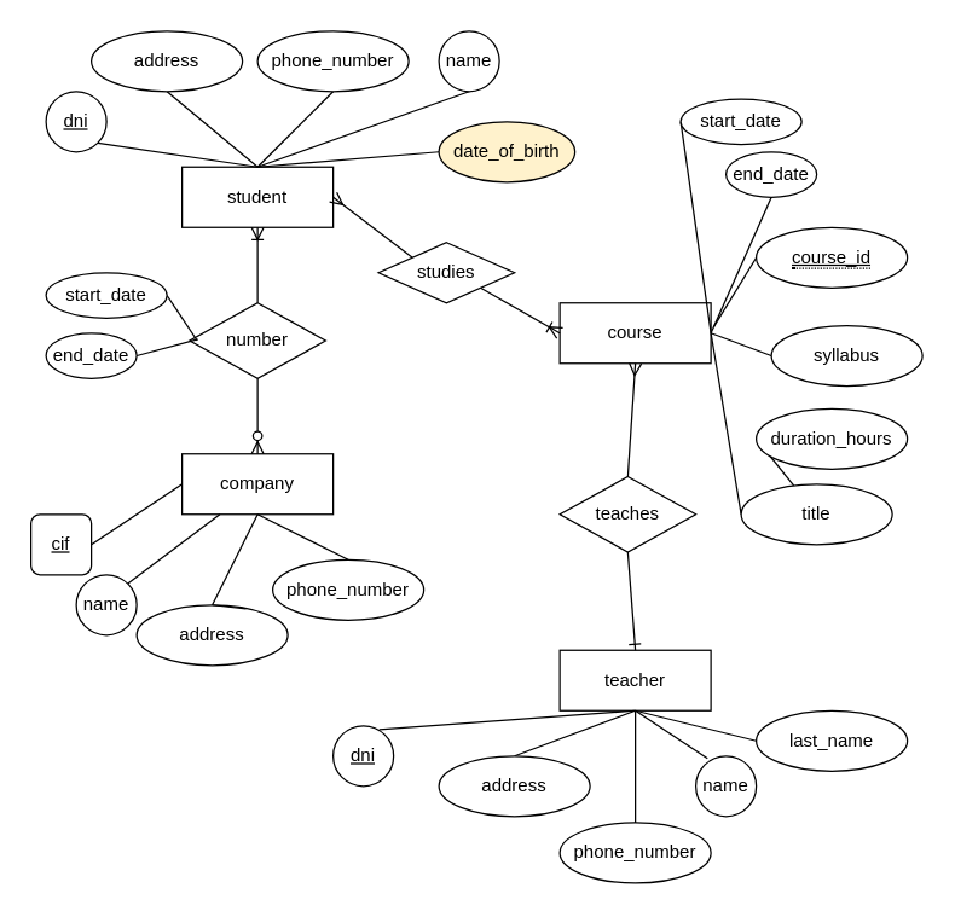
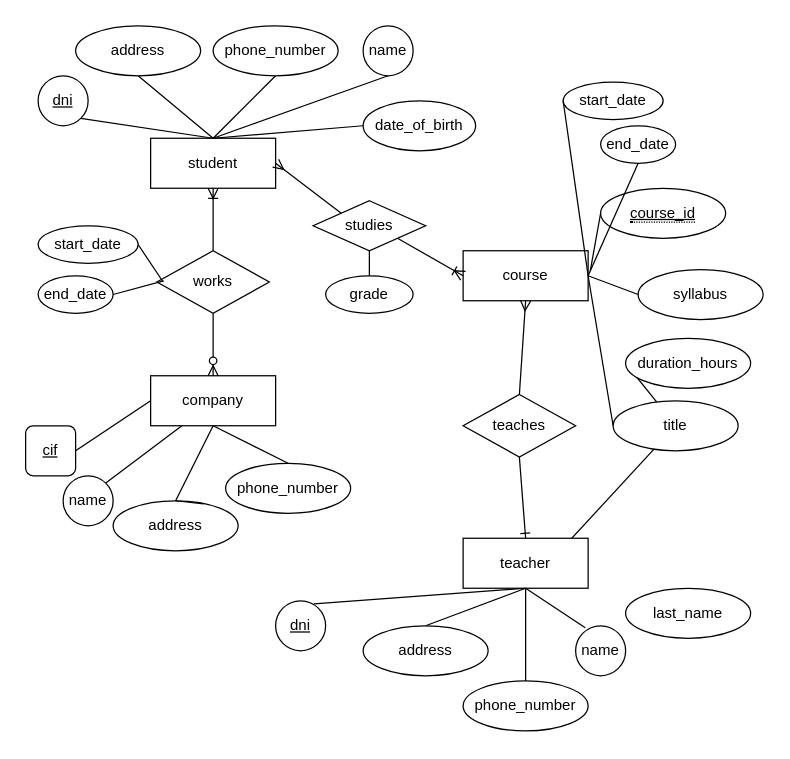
  <mxCell id="0" />
  <mxCell id="1" parent="0" />
  <mxCell id="2" value="student" style="whiteSpace=wrap;html=1;align=center;" vertex="1" parent="1"><mxGeometry x="120" y="110" width="100" height="40" as="geometry" /></mxCell>
  <mxCell id="3" style="edgeStyle=none;rounded=0;orthogonalLoop=1;jettySize=auto;html=1;exitX=0.5;exitY=1;exitDx=0;exitDy=0;entryX=0.5;entryY=0;entryDx=0;entryDy=0;endArrow=none;endFill=0;" edge="1" parent="1" source="4" target="2"><mxGeometry relative="1" as="geometry" /></mxCell>
  <mxCell id="4" value="address" style="ellipse;whiteSpace=wrap;html=1;align=center;" vertex="1" parent="1"><mxGeometry x="60" y="20" width="100" height="40" as="geometry" /></mxCell>
  <mxCell id="5" style="rounded=0;orthogonalLoop=1;jettySize=auto;html=1;exitX=1;exitY=1;exitDx=0;exitDy=0;entryX=0.5;entryY=0;entryDx=0;entryDy=0;endArrow=none;endFill=0;" edge="1" parent="1" source="6" target="2"><mxGeometry relative="1" as="geometry" /></mxCell>
  <mxCell id="6" value="dni" style="ellipse;whiteSpace=wrap;html=1;align=center;fontStyle=4;" vertex="1" parent="1"><mxGeometry x="30" y="60" width="40" height="40" as="geometry" /></mxCell>
  <mxCell id="7" style="edgeStyle=none;rounded=0;orthogonalLoop=1;jettySize=auto;html=1;exitX=0.5;exitY=1;exitDx=0;exitDy=0;endArrow=none;endFill=0;" edge="1" parent="1" source="8"><mxGeometry relative="1" as="geometry"><mxPoint x="170" y="110" as="targetPoint" /></mxGeometry></mxCell>
  <mxCell id="8" value="phone_number" style="ellipse;whiteSpace=wrap;html=1;align=center;" vertex="1" parent="1"><mxGeometry x="170" y="20" width="100" height="40" as="geometry" /></mxCell>
  <mxCell id="9" style="edgeStyle=none;rounded=0;orthogonalLoop=1;jettySize=auto;html=1;exitX=0.5;exitY=1;exitDx=0;exitDy=0;endArrow=none;endFill=0;" edge="1" parent="1" source="10"><mxGeometry relative="1" as="geometry"><mxPoint x="170" y="110" as="targetPoint" /></mxGeometry></mxCell>
  <mxCell id="10" value="name" style="ellipse;whiteSpace=wrap;html=1;align=center;" vertex="1" parent="1"><mxGeometry x="290" y="20" width="40" height="40" as="geometry" /></mxCell>
  <mxCell id="11" style="edgeStyle=none;rounded=0;orthogonalLoop=1;jettySize=auto;html=1;exitX=0;exitY=0.5;exitDx=0;exitDy=0;endArrow=none;endFill=0;" edge="1" parent="1" source="12"><mxGeometry relative="1" as="geometry"><mxPoint x="170" y="110" as="targetPoint" /></mxGeometry></mxCell>
- <mxCell id="12" value="date_of_birth" style="ellipse;whiteSpace=wrap;html=1;align=center;fillColor=#fff2cc;" vertex="1" parent="1"><mxGeometry x="290" y="80" width="90" height="40" as="geometry" /></mxCell>
+ <mxCell id="12" value="date_of_birth" style="ellipse;whiteSpace=wrap;html=1;align=center;" vertex="1" parent="1"><mxGeometry x="290" y="80" width="90" height="40" as="geometry" /></mxCell>
  <mxCell id="13" value="company" style="whiteSpace=wrap;html=1;align=center;" vertex="1" parent="1"><mxGeometry x="120" y="300" width="100" height="40" as="geometry" /></mxCell>
  <mxCell id="14" style="edgeStyle=none;rounded=0;orthogonalLoop=1;jettySize=auto;html=1;exitX=1;exitY=0.5;exitDx=0;exitDy=0;entryX=0;entryY=0.5;entryDx=0;entryDy=0;endArrow=none;endFill=0;" edge="1" parent="1" source="15" target="13"><mxGeometry relative="1" as="geometry" /></mxCell>
  <mxCell id="15" value="cif" style="whiteSpace=wrap;html=1;align=center;fontStyle=4;rounded=1;" vertex="1" parent="1"><mxGeometry x="20" y="340" width="40" height="40" as="geometry" /></mxCell>
  <mxCell id="16" style="edgeStyle=none;rounded=0;orthogonalLoop=1;jettySize=auto;html=1;exitX=0.5;exitY=0;exitDx=0;exitDy=0;endArrow=none;endFill=0;" edge="1" parent="1" source="17"><mxGeometry relative="1" as="geometry"><mxPoint x="170" y="340" as="targetPoint" /></mxGeometry></mxCell>
  <mxCell id="17" value="phone_number" style="ellipse;whiteSpace=wrap;html=1;align=center;" vertex="1" parent="1"><mxGeometry x="180" y="370" width="100" height="40" as="geometry" /></mxCell>
  <mxCell id="18" style="edgeStyle=none;rounded=0;orthogonalLoop=1;jettySize=auto;html=1;exitX=1;exitY=0;exitDx=0;exitDy=0;entryX=0.25;entryY=1;entryDx=0;entryDy=0;endArrow=none;endFill=0;" edge="1" parent="1" source="19" target="13"><mxGeometry relative="1" as="geometry" /></mxCell>
  <mxCell id="19" value="name" style="ellipse;whiteSpace=wrap;html=1;align=center;" vertex="1" parent="1"><mxGeometry x="50" y="380" width="40" height="40" as="geometry" /></mxCell>
  <mxCell id="20" style="edgeStyle=none;rounded=0;orthogonalLoop=1;jettySize=auto;html=1;exitX=0.5;exitY=0;exitDx=0;exitDy=0;entryX=0.5;entryY=1;entryDx=0;entryDy=0;endArrow=none;endFill=0;" edge="1" parent="1" source="21" target="13"><mxGeometry relative="1" as="geometry" /></mxCell>
  <mxCell id="21" value="address" style="ellipse;whiteSpace=wrap;html=1;align=center;" vertex="1" parent="1"><mxGeometry x="90" y="400" width="100" height="40" as="geometry" /></mxCell>
  <mxCell id="22" style="edgeStyle=none;rounded=0;orthogonalLoop=1;jettySize=auto;html=1;exitX=0.5;exitY=1;exitDx=0;exitDy=0;entryX=0.5;entryY=0;entryDx=0;entryDy=0;endArrow=ERzeroToMany;endFill=1;" edge="1" parent="1" source="24" target="13"><mxGeometry relative="1" as="geometry" /></mxCell>
  <mxCell id="23" style="edgeStyle=none;rounded=0;orthogonalLoop=1;jettySize=auto;html=1;exitX=0.5;exitY=0;exitDx=0;exitDy=0;entryX=0.5;entryY=1;entryDx=0;entryDy=0;endArrow=ERoneToMany;endFill=0;" edge="1" parent="1" source="24" target="2"><mxGeometry relative="1" as="geometry" /></mxCell>
- <mxCell id="24" value="number" style="shape=rhombus;perimeter=rhombusPerimeter;whiteSpace=wrap;html=1;align=center;" vertex="1" parent="1"><mxGeometry x="125" y="200" width="90" height="50" as="geometry" /></mxCell>
+ <mxCell id="24" value="works" style="shape=rhombus;perimeter=rhombusPerimeter;whiteSpace=wrap;html=1;align=center;" vertex="1" parent="1"><mxGeometry x="125" y="200" width="90" height="50" as="geometry" /></mxCell>
  <mxCell id="25" style="edgeStyle=none;rounded=0;orthogonalLoop=1;jettySize=auto;html=1;exitX=1;exitY=0.5;exitDx=0;exitDy=0;endArrow=none;endFill=0;" edge="1" parent="1" source="26"><mxGeometry relative="1" as="geometry"><mxPoint x="130" y="225" as="targetPoint" /></mxGeometry></mxCell>
  <mxCell id="26" value="start_date" style="ellipse;whiteSpace=wrap;html=1;align=center;" vertex="1" parent="1"><mxGeometry x="30" y="180" width="80" height="30" as="geometry" /></mxCell>
  <mxCell id="27" style="edgeStyle=none;rounded=0;orthogonalLoop=1;jettySize=auto;html=1;exitX=1;exitY=0.5;exitDx=0;exitDy=0;entryX=0.06;entryY=0.483;entryDx=0;entryDy=0;entryPerimeter=0;endArrow=none;endFill=0;" edge="1" parent="1" source="28" target="24"><mxGeometry relative="1" as="geometry" /></mxCell>
  <mxCell id="28" value="end_date" style="ellipse;whiteSpace=wrap;html=1;align=center;" vertex="1" parent="1"><mxGeometry x="30" y="220" width="60" height="30" as="geometry" /></mxCell>
  <mxCell id="29" style="edgeStyle=none;rounded=0;orthogonalLoop=1;jettySize=auto;html=1;exitX=0.5;exitY=0;exitDx=0;exitDy=0;entryX=0.723;entryY=0.061;entryDx=0;entryDy=0;entryPerimeter=0;endArrow=none;endFill=0;" edge="1" parent="1" source="21" target="21"><mxGeometry relative="1" as="geometry" /></mxCell>
  <mxCell id="30" value="course" style="whiteSpace=wrap;html=1;align=center;" vertex="1" parent="1"><mxGeometry x="370" y="200" width="100" height="40" as="geometry" /></mxCell>
  <mxCell id="31" style="edgeStyle=none;rounded=0;orthogonalLoop=1;jettySize=auto;html=1;exitX=0;exitY=0.5;exitDx=0;exitDy=0;entryX=1.017;entryY=0.404;entryDx=0;entryDy=0;entryPerimeter=0;endArrow=none;endFill=0;" edge="1" parent="1" source="32" target="30"><mxGeometry relative="1" as="geometry" /></mxCell>
- <mxCell id="32" value="&lt;span style=&quot;border-bottom: 1px dotted&quot;&gt;&lt;u&gt;course_id&lt;/u&gt;&lt;/span&gt;" style="ellipse;whiteSpace=wrap;html=1;align=center;" vertex="1" parent="1"><mxGeometry x="500" y="150" width="100" height="40" as="geometry" /></mxCell>
+ <mxCell id="32" value="&lt;span style=&quot;border-bottom: 1px dotted&quot;&gt;&lt;u&gt;course_id&lt;/u&gt;&lt;/span&gt;" style="ellipse;whiteSpace=wrap;html=1;align=center;" vertex="1" parent="1"><mxGeometry x="480" y="150" width="100" height="40" as="geometry" /></mxCell>
  <mxCell id="33" style="edgeStyle=none;rounded=0;orthogonalLoop=1;jettySize=auto;html=1;exitX=0;exitY=0.5;exitDx=0;exitDy=0;entryX=1;entryY=0.5;entryDx=0;entryDy=0;endArrow=none;endFill=0;" edge="1" parent="1" source="34" target="30"><mxGeometry relative="1" as="geometry" /></mxCell>
  <mxCell id="34" value="syllabus" style="ellipse;whiteSpace=wrap;html=1;align=center;" vertex="1" parent="1"><mxGeometry x="510" y="215" width="100" height="40" as="geometry" /></mxCell>
  <mxCell id="35" style="edgeStyle=none;rounded=0;orthogonalLoop=1;jettySize=auto;html=1;exitX=0;exitY=0.5;exitDx=0;exitDy=0;endArrow=none;endFill=0;" edge="1" parent="1" source="36" target="38"><mxGeometry relative="1" as="geometry" /></mxCell>
  <mxCell id="36" value="duration_hours" style="ellipse;whiteSpace=wrap;html=1;align=center;" vertex="1" parent="1"><mxGeometry x="500" y="270" width="100" height="40" as="geometry" /></mxCell>
  <mxCell id="37" style="edgeStyle=none;rounded=0;orthogonalLoop=1;jettySize=auto;html=1;exitX=0;exitY=0.5;exitDx=0;exitDy=0;entryX=1;entryY=0.5;entryDx=0;entryDy=0;endArrow=none;endFill=0;" edge="1" parent="1" source="38" target="30"><mxGeometry relative="1" as="geometry" /></mxCell>
  <mxCell id="38" value="title" style="ellipse;whiteSpace=wrap;html=1;align=center;" vertex="1" parent="1"><mxGeometry x="490" y="320" width="100" height="40" as="geometry" /></mxCell>
- <mxCell id="39" style="edgeStyle=none;rounded=0;orthogonalLoop=1;jettySize=auto;html=1;exitX=0.5;exitY=1;exitDx=0;exitDy=0;entryX=0;entryY=0.5;entryDx=0;entryDy=0;endArrow=none;endFill=0;" edge="1" parent="1" source="40" target="52"><mxGeometry relative="1" as="geometry" /></mxCell>
+ <mxCell id="39" style="edgeStyle=none;rounded=0;orthogonalLoop=1;jettySize=auto;html=1;exitX=0.5;exitY=1;exitDx=0;exitDy=0;endArrow=none;endFill=0;" edge="1" parent="1" source="40" target="38"><mxGeometry relative="1" as="geometry" /></mxCell>
  <mxCell id="40" value="teacher" style="whiteSpace=wrap;html=1;align=center;" vertex="1" parent="1"><mxGeometry x="370" y="430" width="100" height="40" as="geometry" /></mxCell>
  <mxCell id="41" style="edgeStyle=none;rounded=0;orthogonalLoop=1;jettySize=auto;html=1;exitX=0.5;exitY=0;exitDx=0;exitDy=0;entryX=0.5;entryY=1;entryDx=0;entryDy=0;endArrow=none;endFill=0;" edge="1" parent="1" source="42" target="40"><mxGeometry relative="1" as="geometry"><mxPoint x="400" y="580" as="targetPoint" /></mxGeometry></mxCell>
  <mxCell id="42" value="address" style="ellipse;whiteSpace=wrap;html=1;align=center;" vertex="1" parent="1"><mxGeometry x="290" y="500" width="100" height="40" as="geometry" /></mxCell>
  <mxCell id="43" style="rounded=0;orthogonalLoop=1;jettySize=auto;html=1;exitX=0.764;exitY=0.061;exitDx=0;exitDy=0;entryX=0.5;entryY=1;entryDx=0;entryDy=0;endArrow=none;endFill=0;exitPerimeter=0;" edge="1" parent="1" source="44" target="40"><mxGeometry relative="1" as="geometry"><mxPoint x="400" y="580" as="targetPoint" /></mxGeometry></mxCell>
  <mxCell id="44" value="dni" style="ellipse;whiteSpace=wrap;html=1;align=center;fontStyle=4;" vertex="1" parent="1"><mxGeometry x="220" y="480" width="40" height="40" as="geometry" /></mxCell>
  <mxCell id="45" style="edgeStyle=none;rounded=0;orthogonalLoop=1;jettySize=auto;html=1;exitX=0.5;exitY=1;exitDx=0;exitDy=0;endArrow=none;endFill=0;entryX=0.5;entryY=0;entryDx=0;entryDy=0;" edge="1" parent="1" source="40" target="46"><mxGeometry relative="1" as="geometry"><mxPoint x="400" y="580" as="targetPoint" /></mxGeometry></mxCell>
  <mxCell id="46" value="phone_number" style="ellipse;whiteSpace=wrap;html=1;align=center;" vertex="1" parent="1"><mxGeometry x="370" y="544.14" width="100" height="40" as="geometry" /></mxCell>
  <mxCell id="47" style="edgeStyle=none;rounded=0;orthogonalLoop=1;jettySize=auto;html=1;exitX=0.193;exitY=0.039;exitDx=0;exitDy=0;endArrow=none;endFill=0;entryX=0.5;entryY=1;entryDx=0;entryDy=0;exitPerimeter=0;" edge="1" parent="1" source="48" target="40"><mxGeometry relative="1" as="geometry"><mxPoint x="400" y="580" as="targetPoint" /></mxGeometry></mxCell>
  <mxCell id="48" value="name" style="ellipse;whiteSpace=wrap;html=1;align=center;" vertex="1" parent="1"><mxGeometry x="460" y="500" width="40" height="40" as="geometry" /></mxCell>
  <mxCell id="49" style="edgeStyle=none;rounded=0;orthogonalLoop=1;jettySize=auto;html=1;exitX=0.5;exitY=1;exitDx=0;exitDy=0;entryX=0.5;entryY=0;entryDx=0;entryDy=0;endArrow=ERone;endFill=0;" edge="1" parent="1" source="51" target="40"><mxGeometry relative="1" as="geometry" /></mxCell>
  <mxCell id="50" style="edgeStyle=none;rounded=0;orthogonalLoop=1;jettySize=auto;html=1;exitX=0.5;exitY=0;exitDx=0;exitDy=0;entryX=0.5;entryY=1;entryDx=0;entryDy=0;endArrow=ERmany;endFill=0;" edge="1" parent="1" source="51" target="30"><mxGeometry relative="1" as="geometry" /></mxCell>
  <mxCell id="51" value="teaches" style="shape=rhombus;perimeter=rhombusPerimeter;whiteSpace=wrap;html=1;align=center;" vertex="1" parent="1"><mxGeometry x="370" y="315" width="90" height="50" as="geometry" /></mxCell>
  <mxCell id="52" value="last_name" style="ellipse;whiteSpace=wrap;html=1;align=center;" vertex="1" parent="1"><mxGeometry x="500" y="470" width="100" height="40" as="geometry" /></mxCell>
  <mxCell id="53" style="edgeStyle=none;rounded=0;orthogonalLoop=1;jettySize=auto;html=1;exitX=0;exitY=0.5;exitDx=0;exitDy=0;endArrow=none;endFill=0;" edge="1" parent="1" source="54"><mxGeometry relative="1" as="geometry"><mxPoint x="470" y="220" as="targetPoint" /></mxGeometry></mxCell>
  <mxCell id="54" value="start_date" style="ellipse;whiteSpace=wrap;html=1;align=center;" vertex="1" parent="1"><mxGeometry x="450" y="65" width="80" height="30" as="geometry" /></mxCell>
  <mxCell id="55" style="edgeStyle=none;rounded=0;orthogonalLoop=1;jettySize=auto;html=1;exitX=0.5;exitY=1;exitDx=0;exitDy=0;entryX=1;entryY=0.5;entryDx=0;entryDy=0;endArrow=none;endFill=0;" edge="1" parent="1" source="56" target="30"><mxGeometry relative="1" as="geometry"><mxPoint x="550.4" y="109.15" as="targetPoint" /></mxGeometry></mxCell>
  <mxCell id="56" value="end_date" style="ellipse;whiteSpace=wrap;html=1;align=center;" vertex="1" parent="1"><mxGeometry x="480" y="100" width="60" height="30" as="geometry" /></mxCell>
  <mxCell id="57" style="edgeStyle=none;rounded=0;orthogonalLoop=1;jettySize=auto;html=1;exitX=1;exitY=1;exitDx=0;exitDy=0;entryX=0;entryY=0.5;entryDx=0;entryDy=0;endArrow=ERoneToMany;endFill=0;" edge="1" parent="1" source="59" target="30"><mxGeometry relative="1" as="geometry" /></mxCell>
  <mxCell id="58" style="edgeStyle=none;rounded=0;orthogonalLoop=1;jettySize=auto;html=1;exitX=0;exitY=0;exitDx=0;exitDy=0;entryX=1;entryY=0.5;entryDx=0;entryDy=0;endArrow=ERmany;endFill=0;" edge="1" parent="1" source="59" target="2"><mxGeometry relative="1" as="geometry" /></mxCell>
  <mxCell id="59" value="studies" style="shape=rhombus;perimeter=rhombusPerimeter;whiteSpace=wrap;html=1;align=center;" vertex="1" parent="1"><mxGeometry x="250" y="160" width="90" height="40" as="geometry" /></mxCell>
+ <mxCell id="60" style="edgeStyle=none;rounded=0;orthogonalLoop=1;jettySize=auto;html=1;exitX=0.5;exitY=0;exitDx=0;exitDy=0;entryX=0.5;entryY=1;entryDx=0;entryDy=0;endArrow=none;endFill=0;" edge="1" parent="1" source="61" target="59"><mxGeometry relative="1" as="geometry" /></mxCell>
+ <mxCell id="61" value="grade" style="ellipse;whiteSpace=wrap;html=1;align=center;" vertex="1" parent="1"><mxGeometry x="260" y="220" width="70" height="30" as="geometry" /></mxCell>
